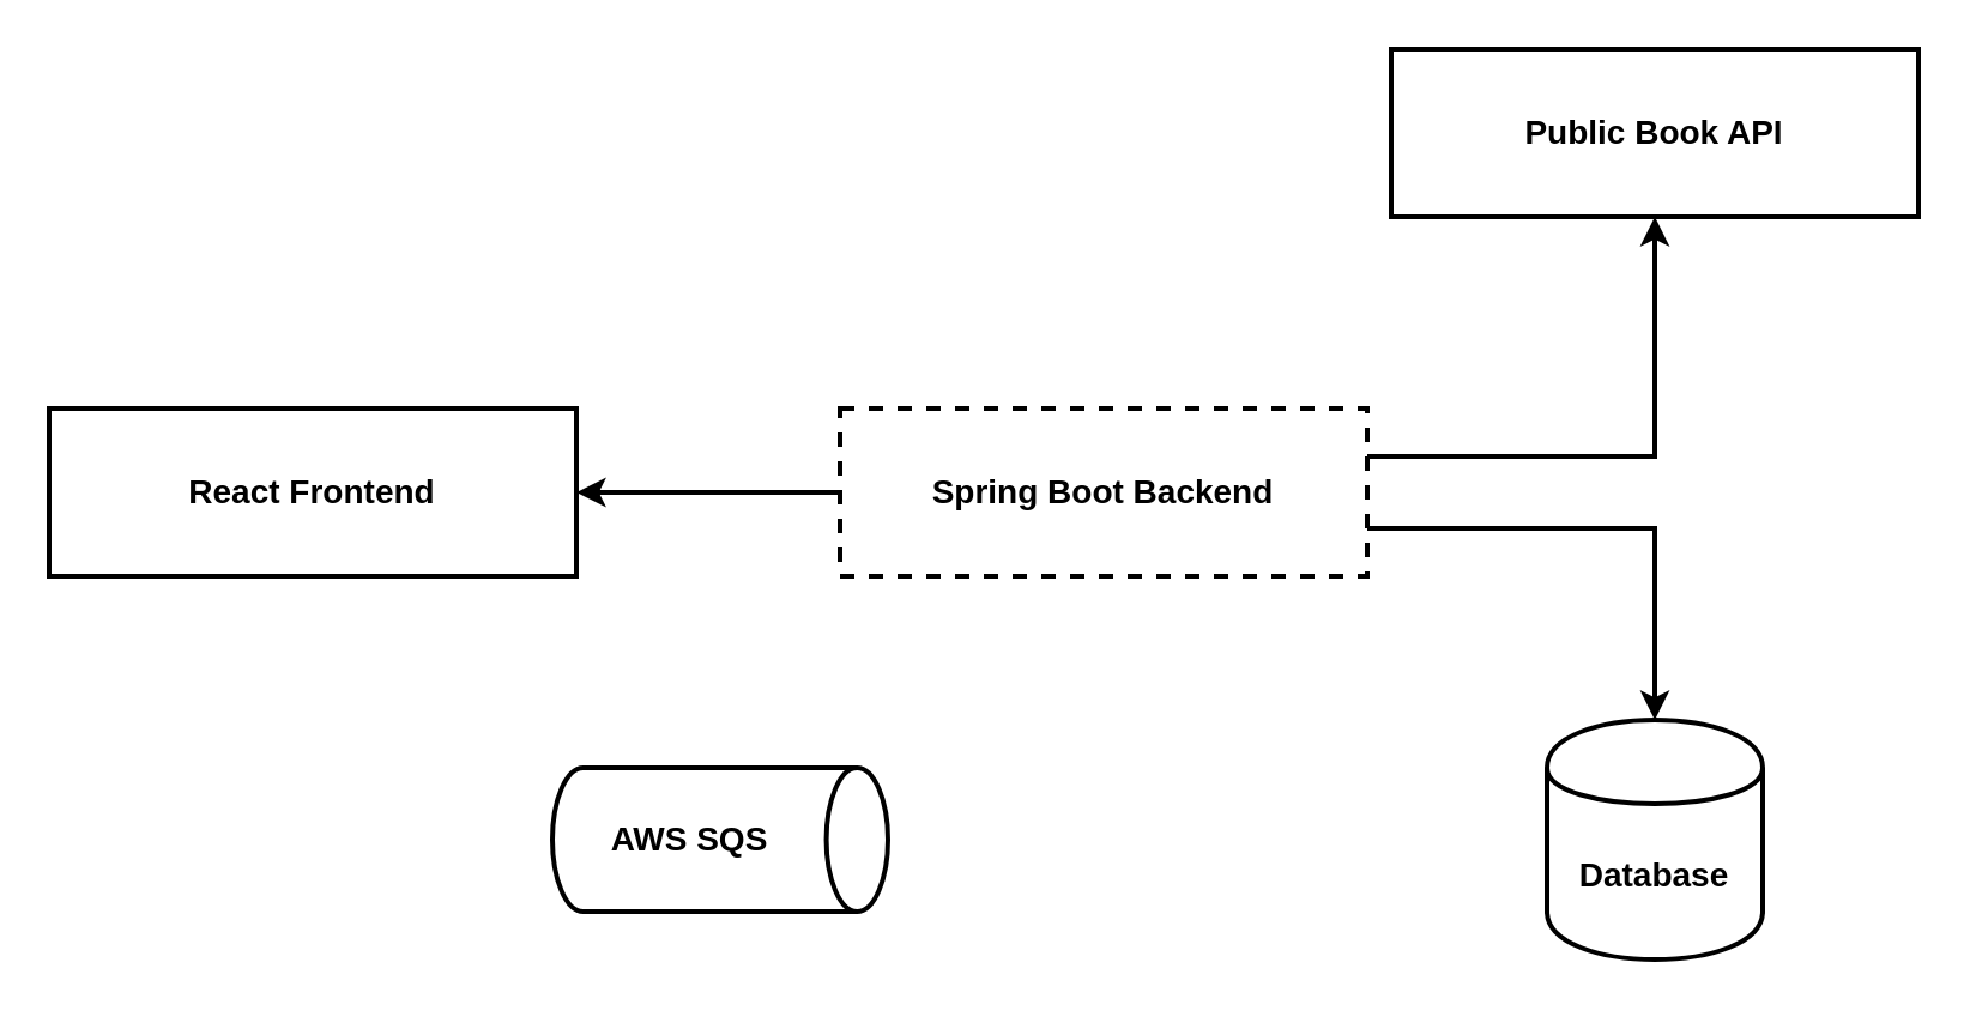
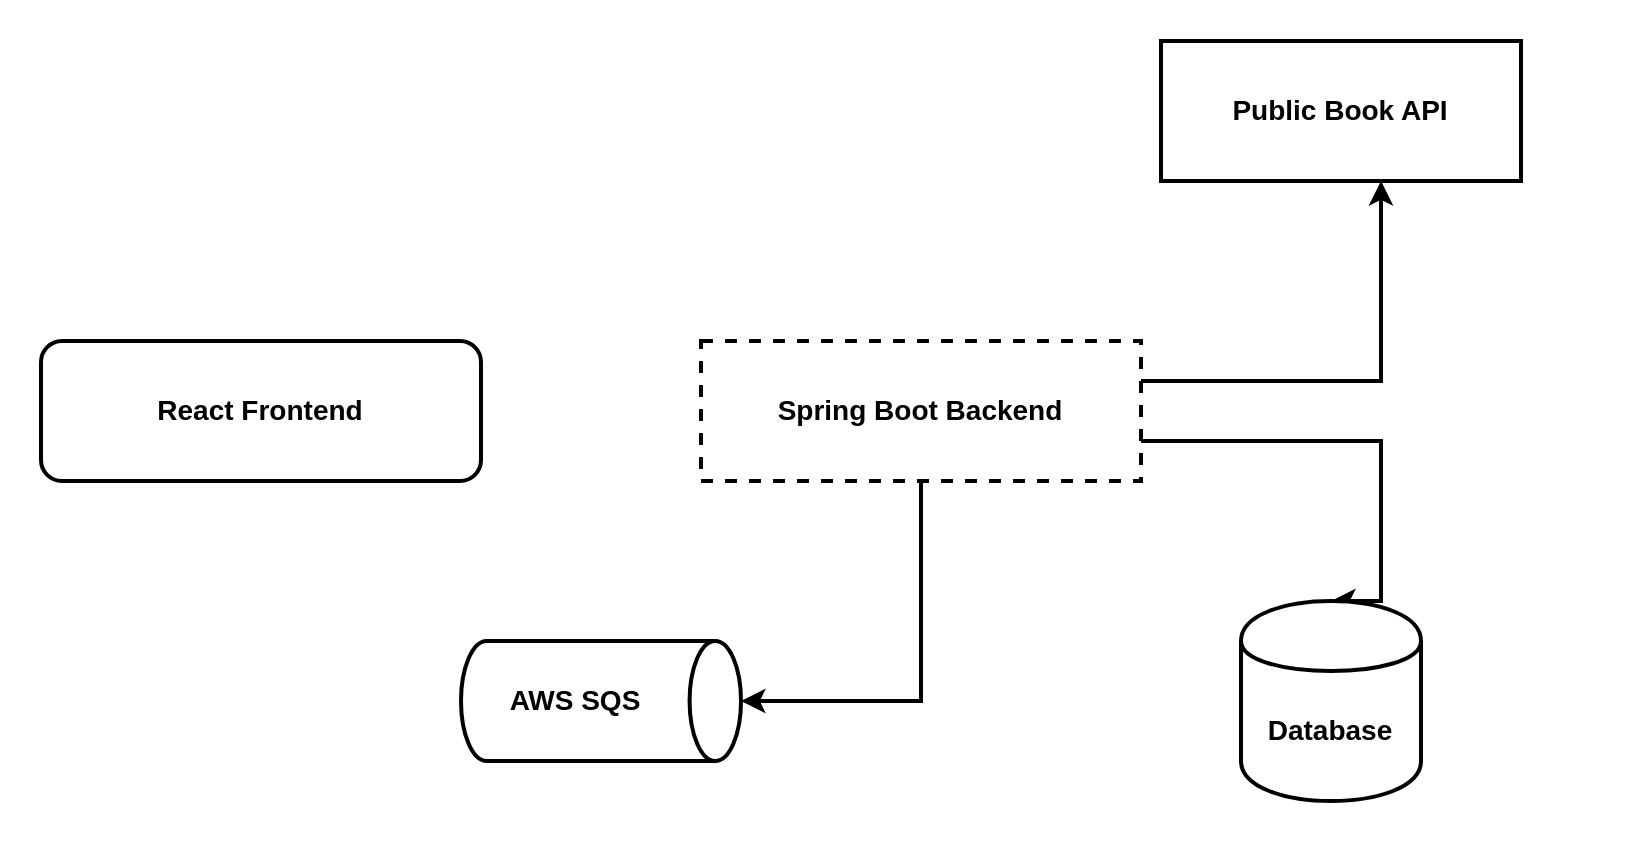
  <mxCell id="0" />
  <mxCell id="1" parent="0" />
  <mxCell id="2" style="edgeStyle=orthogonalEdgeStyle;rounded=0;orthogonalLoop=1;jettySize=auto;html=1;endArrow=classic;endFill=1;strokeWidth=2;" edge="1" parent="1" source="5" target="7"><mxGeometry relative="1" as="geometry"><Array as="points"><mxPoint x="690" y="190" /></Array></mxGeometry></mxCell>
  <mxCell id="3" style="edgeStyle=orthogonalEdgeStyle;rounded=0;orthogonalLoop=1;jettySize=auto;html=1;entryX=0.5;entryY=0;entryDx=0;entryDy=0;endArrow=classic;endFill=1;strokeWidth=2;" edge="1" parent="1" source="5" target="6"><mxGeometry relative="1" as="geometry"><Array as="points"><mxPoint x="690" y="220" /></Array></mxGeometry></mxCell>
- <mxCell id="4" style="edgeStyle=orthogonalEdgeStyle;rounded=0;orthogonalLoop=1;jettySize=auto;html=1;endArrow=classic;endFill=1;strokeWidth=2;" edge="1" parent="1" source="5" target="8"><mxGeometry relative="1" as="geometry" /></mxCell>
+ <mxCell id="4" style="edgeStyle=orthogonalEdgeStyle;rounded=0;orthogonalLoop=1;jettySize=auto;html=1;entryX=1;entryY=0.5;entryDx=0;entryDy=0;entryPerimeter=0;endArrow=classic;endFill=1;strokeWidth=2;" edge="1" parent="1" source="5" target="9"><mxGeometry relative="1" as="geometry" /></mxCell>
  <mxCell id="5" value="&lt;font style=&quot;font-size: 14px&quot;&gt;&lt;b&gt;Spring Boot Backend&lt;/b&gt;&lt;/font&gt;" style="rounded=0;whiteSpace=wrap;html=1;strokeWidth=2;dashed=1;" vertex="1" parent="1"><mxGeometry x="350" y="170" width="220" height="70" as="geometry" /></mxCell>
- <mxCell id="6" value="&lt;font style=&quot;font-size: 14px&quot;&gt;&lt;b&gt;Database&lt;/b&gt;&lt;/font&gt;" style="shape=cylinder;whiteSpace=wrap;html=1;boundedLbl=1;backgroundOutline=1;strokeWidth=2;" vertex="1" parent="1"><mxGeometry x="645" y="300" width="90" height="100" as="geometry" /></mxCell>
- <mxCell id="7" value="&lt;b&gt;&lt;font style=&quot;font-size: 14px&quot;&gt;Public Book API&lt;/font&gt;&lt;/b&gt;" style="rounded=0;whiteSpace=wrap;html=1;strokeWidth=2;" vertex="1" parent="1"><mxGeometry x="580" y="20" width="220" height="70" as="geometry" /></mxCell>
- <mxCell id="8" value="&lt;b&gt;&lt;font style=&quot;font-size: 14px&quot;&gt;React Frontend&lt;br&gt;&lt;/font&gt;&lt;/b&gt;" style="rounded=0;whiteSpace=wrap;html=1;strokeWidth=2;" vertex="1" parent="1"><mxGeometry x="20" y="170" width="220" height="70" as="geometry" /></mxCell>
+ <mxCell id="6" value="&lt;font style=&quot;font-size: 14px&quot;&gt;&lt;b&gt;Database&lt;/b&gt;&lt;/font&gt;" style="shape=cylinder;whiteSpace=wrap;html=1;boundedLbl=1;backgroundOutline=1;strokeWidth=2;" vertex="1" parent="1"><mxGeometry x="620" y="300" width="90" height="100" as="geometry" /></mxCell>
+ <mxCell id="7" value="&lt;b&gt;&lt;font style=&quot;font-size: 14px&quot;&gt;Public Book API&lt;/font&gt;&lt;/b&gt;" style="rounded=0;whiteSpace=wrap;html=1;strokeWidth=2;" vertex="1" parent="1"><mxGeometry x="580" y="20" width="180" height="70" as="geometry" /></mxCell>
+ <mxCell id="8" value="&lt;b&gt;&lt;font style=&quot;font-size: 14px&quot;&gt;React Frontend&lt;br&gt;&lt;/font&gt;&lt;/b&gt;" style="whiteSpace=wrap;html=1;strokeWidth=2;rounded=1;" vertex="1" parent="1"><mxGeometry x="20" y="170" width="220" height="70" as="geometry" /></mxCell>
  <mxCell id="9" value="&lt;div style=&quot;font-size: 14px&quot; align=&quot;left&quot;&gt;&lt;b&gt;&amp;nbsp;&amp;nbsp;&amp;nbsp;&amp;nbsp;&amp;nbsp; AWS SQS&lt;/b&gt;&lt;/div&gt;" style="strokeWidth=2;html=1;shape=mxgraph.flowchart.direct_data;whiteSpace=wrap;align=left;" vertex="1" parent="1"><mxGeometry x="230" y="320" width="140" height="60" as="geometry" /></mxCell>
